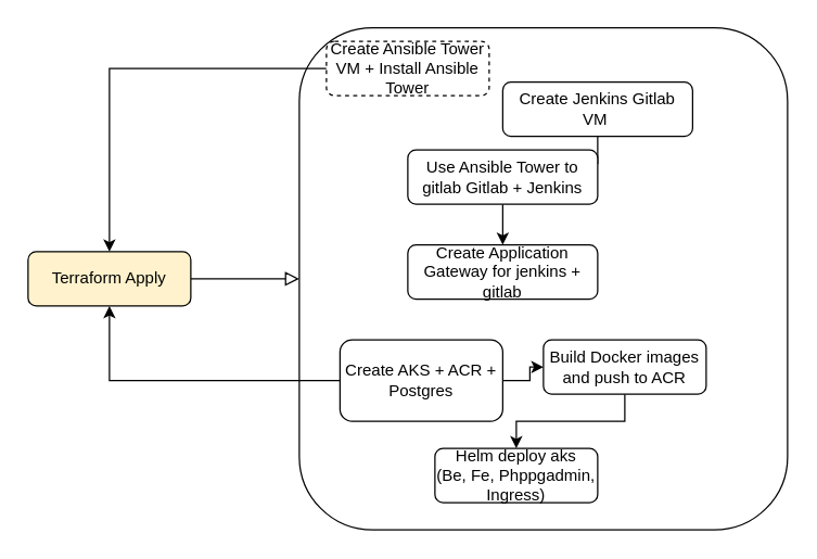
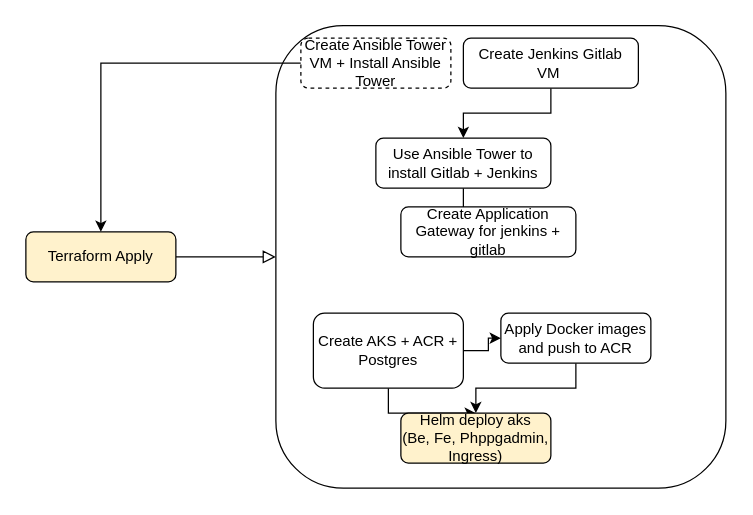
  <mxCell id="0" />
  <mxCell id="1" parent="0" />
  <mxCell id="2" value="" style="rounded=0;html=1;jettySize=auto;orthogonalLoop=1;fontSize=11;endArrow=block;endFill=0;endSize=8;strokeWidth=1;shadow=0;labelBackgroundColor=none;edgeStyle=orthogonalEdgeStyle;entryX=0;entryY=0.5;entryDx=0;entryDy=0;" parent="1" source="3" target="4" edge="1"><mxGeometry relative="1" as="geometry"><mxPoint x="160" y="130" as="targetPoint" /></mxGeometry></mxCell>
  <mxCell id="3" value="Terraform Apply" style="rounded=1;whiteSpace=wrap;html=1;fontSize=12;glass=0;strokeWidth=1;shadow=0;fillColor=#fff2cc;" parent="1" vertex="1"><mxGeometry x="20" y="185" width="120" height="40" as="geometry" /></mxCell>
  <mxCell id="4" value="" style="rounded=1;whiteSpace=wrap;html=1;fontSize=12;glass=0;strokeWidth=1;shadow=0;" parent="1" vertex="1"><mxGeometry x="220" y="20" width="360" height="370" as="geometry" /></mxCell>
  <mxCell id="5" style="edgeStyle=orthogonalEdgeStyle;rounded=0;orthogonalLoop=1;jettySize=auto;html=1;" parent="1" source="6" target="3" edge="1"><mxGeometry relative="1" as="geometry" /></mxCell>
  <mxCell id="6" value="Create Ansible Tower VM + Install Ansible Tower" style="rounded=1;whiteSpace=wrap;html=1;fontSize=12;glass=0;strokeWidth=1;shadow=0;dashed=1;" parent="1" vertex="1"><mxGeometry x="240" y="30" width="120" height="40" as="geometry" /></mxCell>
  <mxCell id="7" style="edgeStyle=orthogonalEdgeStyle;rounded=0;orthogonalLoop=1;jettySize=auto;html=1;entryX=0.5;entryY=0;entryDx=0;entryDy=0;" parent="1" source="8" target="10" edge="1"><mxGeometry relative="1" as="geometry" /></mxCell>
- <mxCell id="8" value="Create Jenkins Gitlab VM&amp;nbsp;" style="rounded=1;whiteSpace=wrap;html=1;fontSize=12;glass=0;strokeWidth=1;shadow=0;" parent="1" vertex="1"><mxGeometry x="370" y="60" width="140" height="40" as="geometry" /></mxCell>
+ <mxCell id="8" value="Create Jenkins Gitlab VM&amp;nbsp;" style="rounded=1;whiteSpace=wrap;html=1;fontSize=12;glass=0;strokeWidth=1;shadow=0;" parent="1" vertex="1"><mxGeometry x="370" y="30" width="140" height="40" as="geometry" /></mxCell>
  <mxCell id="9" style="edgeStyle=orthogonalEdgeStyle;rounded=0;orthogonalLoop=1;jettySize=auto;html=1;entryX=0.5;entryY=0;entryDx=0;entryDy=0;" parent="1" source="10" target="17" edge="1"><mxGeometry relative="1" as="geometry" /></mxCell>
- <mxCell id="10" value="Use Ansible Tower to gitlab Gitlab + Jenkins" style="rounded=1;whiteSpace=wrap;html=1;fontSize=12;glass=0;strokeWidth=1;shadow=0;" parent="1" vertex="1"><mxGeometry x="300" y="110" width="140" height="40" as="geometry" /></mxCell>
+ <mxCell id="10" value="Use Ansible Tower to install Gitlab + Jenkins" style="rounded=1;whiteSpace=wrap;html=1;fontSize=12;glass=0;strokeWidth=1;shadow=0;" parent="1" vertex="1"><mxGeometry x="300" y="110" width="140" height="40" as="geometry" /></mxCell>
  <mxCell id="11" style="edgeStyle=orthogonalEdgeStyle;rounded=0;orthogonalLoop=1;jettySize=auto;html=1;entryX=0;entryY=0.5;entryDx=0;entryDy=0;" parent="1" source="13" target="15" edge="1"><mxGeometry relative="1" as="geometry" /></mxCell>
- <mxCell id="12" style="edgeStyle=orthogonalEdgeStyle;rounded=0;orthogonalLoop=1;jettySize=auto;html=1;" parent="1" source="13" target="3" edge="1"><mxGeometry relative="1" as="geometry" /></mxCell>
+ <mxCell id="12" style="edgeStyle=orthogonalEdgeStyle;rounded=0;orthogonalLoop=1;jettySize=auto;html=1;entryX=0.5;entryY=0;entryDx=0;entryDy=0;" parent="1" source="13" target="16" edge="1"><mxGeometry relative="1" as="geometry" /></mxCell>
  <mxCell id="13" value="Create AKS + ACR + Postgres" style="rounded=1;whiteSpace=wrap;html=1;fontSize=12;glass=0;strokeWidth=1;shadow=0;" parent="1" vertex="1"><mxGeometry x="250" y="250" width="120" height="60" as="geometry" /></mxCell>
  <mxCell id="14" style="edgeStyle=orthogonalEdgeStyle;rounded=0;orthogonalLoop=1;jettySize=auto;html=1;entryX=0.5;entryY=0;entryDx=0;entryDy=0;" parent="1" source="15" target="16" edge="1"><mxGeometry relative="1" as="geometry" /></mxCell>
- <mxCell id="15" value="Build Docker images and push to ACR" style="rounded=1;whiteSpace=wrap;html=1;fontSize=12;glass=0;strokeWidth=1;shadow=0;" parent="1" vertex="1"><mxGeometry x="400" y="250" width="120" height="40" as="geometry" /></mxCell>
- <mxCell id="16" value="Helm deploy aks&lt;br&gt;(Be, Fe, Phppgadmin, Ingress)" style="rounded=1;whiteSpace=wrap;html=1;fontSize=12;glass=0;strokeWidth=1;shadow=0;" parent="1" vertex="1"><mxGeometry x="320" y="330" width="120" height="40" as="geometry" /></mxCell>
- <mxCell id="17" value="Create Application Gateway for jenkins + gitlab" style="rounded=1;whiteSpace=wrap;html=1;fontSize=12;glass=0;strokeWidth=1;shadow=0;" parent="1" vertex="1"><mxGeometry x="300" y="180" width="140" height="40" as="geometry" /></mxCell>
+ <mxCell id="15" value="Apply Docker images and push to ACR" style="rounded=1;whiteSpace=wrap;html=1;fontSize=12;glass=0;strokeWidth=1;shadow=0;" parent="1" vertex="1"><mxGeometry x="400" y="250" width="120" height="40" as="geometry" /></mxCell>
+ <mxCell id="16" value="Helm deploy aks&lt;br&gt;(Be, Fe, Phppgadmin, Ingress)" style="rounded=1;whiteSpace=wrap;html=1;fontSize=12;glass=0;strokeWidth=1;shadow=0;fillColor=#fff2cc;" parent="1" vertex="1"><mxGeometry x="320" y="330" width="120" height="40" as="geometry" /></mxCell>
+ <mxCell id="17" value="Create Application Gateway for jenkins + gitlab" style="rounded=1;whiteSpace=wrap;html=1;fontSize=12;glass=0;strokeWidth=1;shadow=0;" parent="1" vertex="1"><mxGeometry x="320" y="165" width="140" height="40" as="geometry" /></mxCell>
